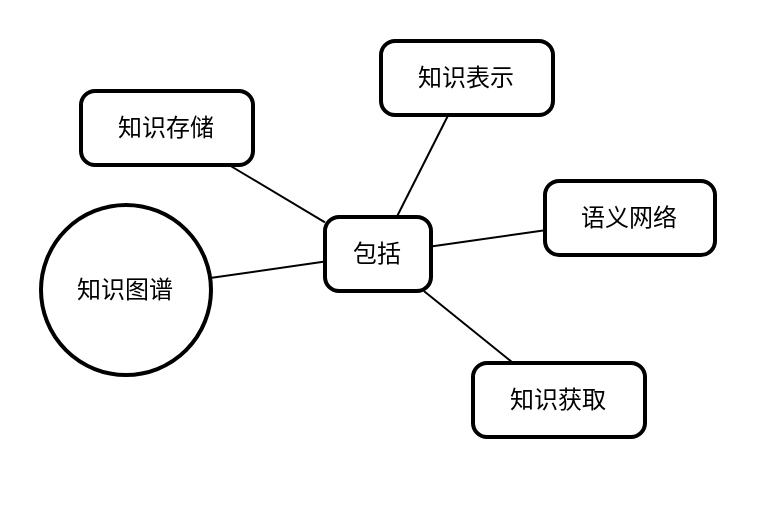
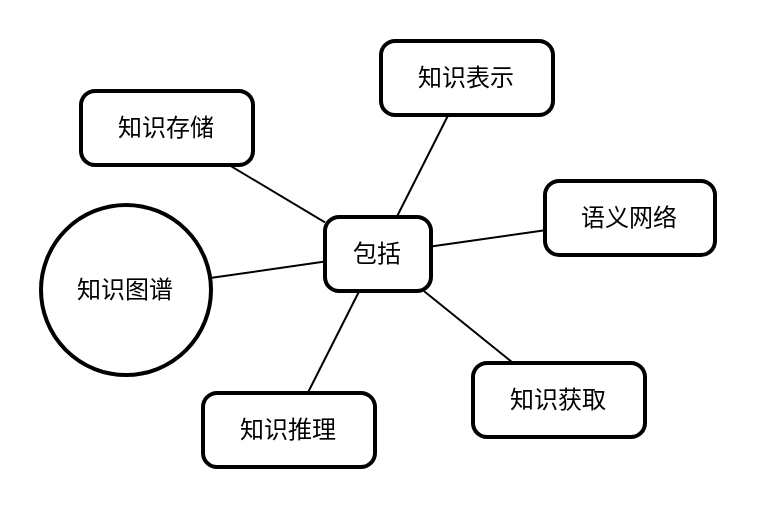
  <mxCell id="0" />
  <mxCell id="1" parent="0" />
  <mxCell id="2" value="知识图谱" style="ellipse;aspect=fixed;strokeWidth=2;whiteSpace=wrap;" vertex="1" parent="1"><mxGeometry x="20" y="102" width="85" height="85" as="geometry" /></mxCell>
  <mxCell id="3" value="包括" style="rounded=1;absoluteArcSize=1;arcSize=14;whiteSpace=wrap;strokeWidth=2;" vertex="1" parent="1"><mxGeometry x="162" y="108" width="53" height="37" as="geometry" /></mxCell>
  <mxCell id="4" value="语义网络" style="rounded=1;absoluteArcSize=1;arcSize=14;whiteSpace=wrap;strokeWidth=2;" vertex="1" parent="1"><mxGeometry x="272" y="90" width="85" height="37" as="geometry" /></mxCell>
  <mxCell id="5" value="知识表示" style="rounded=1;absoluteArcSize=1;arcSize=14;whiteSpace=wrap;strokeWidth=2;" vertex="1" parent="1"><mxGeometry x="190" y="20" width="86" height="37" as="geometry" /></mxCell>
  <mxCell id="6" value="知识获取" style="rounded=1;absoluteArcSize=1;arcSize=14;whiteSpace=wrap;strokeWidth=2;" vertex="1" parent="1"><mxGeometry x="236" y="181" width="86" height="37" as="geometry" /></mxCell>
  <mxCell id="7" value="知识存储" style="rounded=1;absoluteArcSize=1;arcSize=14;whiteSpace=wrap;strokeWidth=2;" vertex="1" parent="1"><mxGeometry x="40" y="45" width="86" height="37" as="geometry" /></mxCell>
+ <mxCell id="8" value="知识推理" style="rounded=1;absoluteArcSize=1;arcSize=14;whiteSpace=wrap;strokeWidth=2;" vertex="1" parent="1"><mxGeometry x="101" y="196" width="86" height="37" as="geometry" /></mxCell>
  <mxCell id="9" style="endArrow=none" edge="1" parent="1" source="2" target="3"><mxGeometry relative="1" as="geometry" /></mxCell>
  <mxCell id="10" style="endArrow=none" edge="1" parent="1" source="3" target="4"><mxGeometry relative="1" as="geometry" /></mxCell>
  <mxCell id="11" style="endArrow=none" edge="1" parent="1" source="3" target="5"><mxGeometry relative="1" as="geometry" /></mxCell>
  <mxCell id="12" style="endArrow=none" edge="1" parent="1" source="3" target="6"><mxGeometry relative="1" as="geometry" /></mxCell>
  <mxCell id="13" style="endArrow=none" edge="1" parent="1" source="3" target="7"><mxGeometry relative="1" as="geometry" /></mxCell>
+ <mxCell id="14" style="endArrow=none" edge="1" parent="1" source="3" target="8"><mxGeometry relative="1" as="geometry" /></mxCell>
